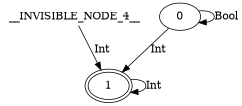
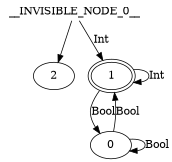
  digraph {
-   __INVISIBLE_NODE_0__ [height=.0 shape=none width=.0 label=__INVISIBLE_NODE_4__]
+   __INVISIBLE_NODE_0__ [height=.0 shape=none width=.0]
+   2
    1 [peripheries=2]
    0
+   __INVISIBLE_NODE_0__ -> 2
    __INVISIBLE_NODE_0__ -> 1 [label=Int]
    1 -> 1 [label=Int]
-   0 -> 1 [label=Int]
+   1 -> 0 [label=Bool]
+   0 -> 1 [label=Bool]
    0 -> 0 [label=Bool]
  }
